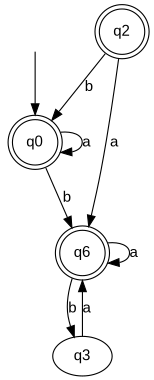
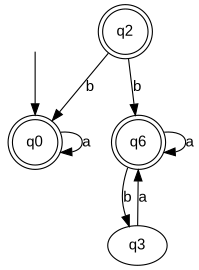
  digraph {
    fontname="Liberation Sans"
    node [fontname="Liberation Sans" shape=doublecircle]
    edge [fontname="Liberation Sans"]
    start [style=invis shape=""]
    q0
    n3 [label=q6]
    q3 [shape=""]
    q2
    start -> q0
    q0 -> q0 [label=a]
-   q0 -> n3 [label=b]
    n3 -> n3 [label=a]
    n3 -> q3 [label=b]
    q3 -> n3 [label=a]
    q2 -> q0 [label=b]
-   q2 -> n3 [label=a]
+   q2 -> n3 [label=b]
  }
